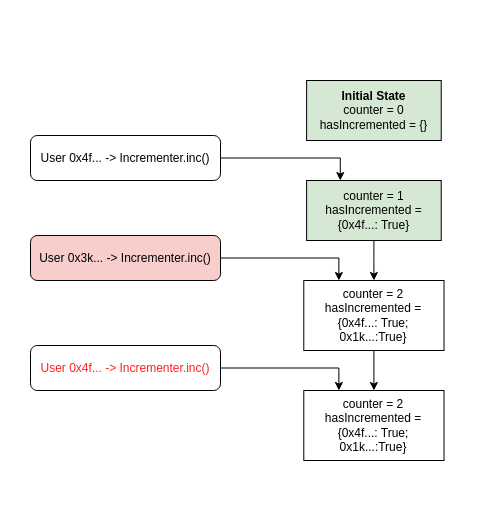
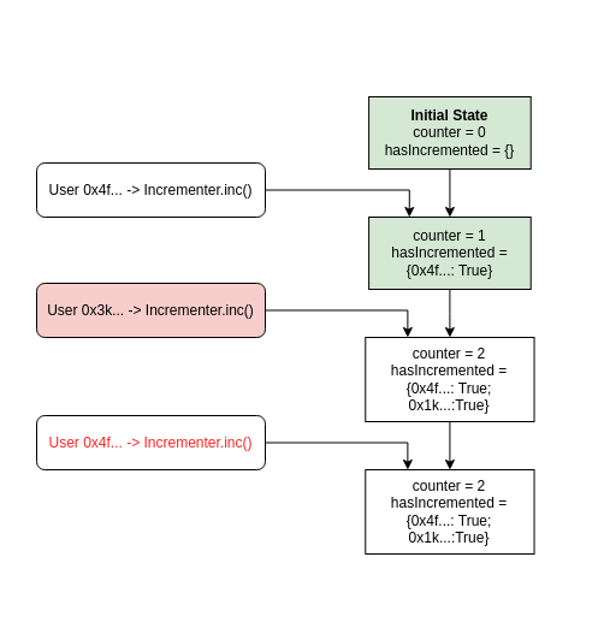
  <mxCell id="0" />
  <mxCell id="1" parent="0" />
  <mxCell id="2" value="" style="group" vertex="1" connectable="0" parent="1"><mxGeometry x="20" y="20" width="460" height="490" as="geometry" /></mxCell>
  <mxCell id="3" value="" style="edgeStyle=orthogonalEdgeStyle;rounded=0;orthogonalLoop=1;jettySize=auto;html=1;fontColor=#FF2121;" edge="1" parent="2" source="4" target="11"><mxGeometry relative="1" as="geometry" /></mxCell>
  <mxCell id="4" value="counter = 1&lt;br&gt;hasIncremented = {0x4f...: True}" style="whiteSpace=wrap;html=1;fillColor=#d5e8d4;" vertex="1" parent="2"><mxGeometry x="286.098" y="160" width="134.634" height="60" as="geometry" /></mxCell>
  <mxCell id="5" value="" style="edgeStyle=orthogonalEdgeStyle;rounded=0;orthogonalLoop=1;jettySize=auto;html=1;fontColor=#FF2121;entryX=0.25;entryY=0;entryDx=0;entryDy=0;" edge="1" parent="2" source="6" target="4"><mxGeometry relative="1" as="geometry" /></mxCell>
  <mxCell id="6" value="User 0x4f... -&amp;gt; Incrementer.inc()" style="whiteSpace=wrap;html=1;rounded=1;sketch=0;glass=0;" vertex="1" parent="2"><mxGeometry x="10" y="115" width="190" height="45" as="geometry" /></mxCell>
  <mxCell id="7" value="" style="edgeStyle=orthogonalEdgeStyle;rounded=0;orthogonalLoop=1;jettySize=auto;html=1;fontColor=#FF2121;entryX=0.25;entryY=0;entryDx=0;entryDy=0;" edge="1" parent="2" source="8" target="11"><mxGeometry relative="1" as="geometry" /></mxCell>
  <mxCell id="8" value="User 0x3k... -&amp;gt; Incrementer.inc()" style="whiteSpace=wrap;html=1;rounded=1;sketch=0;glass=0;fillColor=#f8cecc;" vertex="1" parent="2"><mxGeometry x="10" y="215" width="190" height="45" as="geometry" /></mxCell>
  <mxCell id="9" style="edgeStyle=orthogonalEdgeStyle;rounded=0;orthogonalLoop=1;jettySize=auto;html=1;entryX=0.25;entryY=0;entryDx=0;entryDy=0;fontColor=#FF2121;" edge="1" parent="2" source="10" target="14"><mxGeometry relative="1" as="geometry" /></mxCell>
  <mxCell id="10" value="&lt;font color=&quot;#ff2121&quot;&gt;User 0x4f... -&amp;gt; Incrementer.inc()&lt;/font&gt;" style="whiteSpace=wrap;html=1;rounded=1;sketch=0;glass=0;" vertex="1" parent="2"><mxGeometry x="10" y="325" width="190" height="45" as="geometry" /></mxCell>
  <mxCell id="11" value="counter = 2&lt;br&gt;hasIncremented = {0x4f...: True; 0x1k...:True}" style="whiteSpace=wrap;html=1;" vertex="1" parent="2"><mxGeometry x="283.293" y="260" width="140.244" height="70" as="geometry" /></mxCell>
+ <mxCell id="12" value="" style="edgeStyle=orthogonalEdgeStyle;rounded=0;orthogonalLoop=1;jettySize=auto;html=1;fontColor=#FF2121;" edge="1" parent="2" source="13" target="4"><mxGeometry relative="1" as="geometry" /></mxCell>
  <mxCell id="13" value="&lt;b&gt;Initial State&lt;/b&gt;&lt;br&gt;counter = 0&lt;br&gt;hasIncremented = {}" style="whiteSpace=wrap;html=1;fillColor=#d5e8d4;" vertex="1" parent="2"><mxGeometry x="286.098" y="60" width="134.634" height="60" as="geometry" /></mxCell>
  <mxCell id="14" value="counter = 2&lt;br&gt;hasIncremented = {0x4f...: True; 0x1k...:True}" style="whiteSpace=wrap;html=1;" vertex="1" parent="2"><mxGeometry x="283.293" y="370" width="140.244" height="70" as="geometry" /></mxCell>
  <mxCell id="15" value="" style="edgeStyle=orthogonalEdgeStyle;rounded=0;orthogonalLoop=1;jettySize=auto;html=1;fontColor=#FF2121;" edge="1" parent="2" source="11" target="14"><mxGeometry relative="1" as="geometry" /></mxCell>
